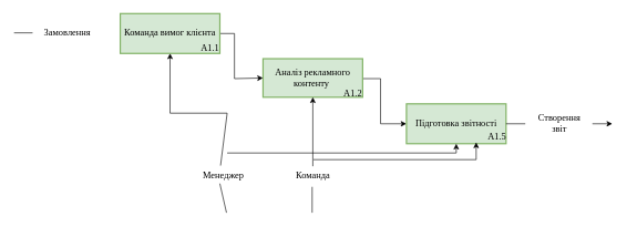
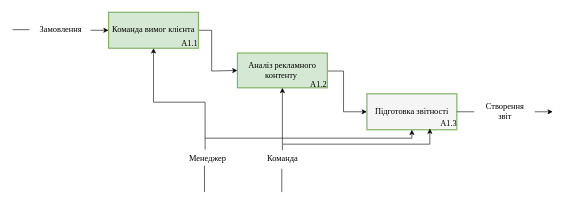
  <mxCell id="0" />
  <mxCell id="1" parent="0" />
  <mxCell id="2" style="edgeStyle=orthogonalEdgeStyle;rounded=0;orthogonalLoop=1;jettySize=auto;html=1;exitX=1;exitY=0.5;exitDx=0;exitDy=0;entryX=0;entryY=0.5;entryDx=0;entryDy=0;" parent="1" source="3" target="9" edge="1"><mxGeometry relative="1" as="geometry"><mxPoint x="351" y="120" as="targetPoint" /><Array as="points"><mxPoint x="352" y="50" /><mxPoint x="352" y="118" /></Array></mxGeometry></mxCell>
  <mxCell id="3" value="Команда вимог клієнта" style="rounded=0;whiteSpace=wrap;html=1;fontSize=14;fillColor=#d5e8d4;strokeColor=#82b366;strokeWidth=2;fontFamily=Georgia;" parent="1" vertex="1"><mxGeometry x="180" y="20" width="150" height="60" as="geometry" /></mxCell>
+ <mxCell id="4" value="" style="endArrow=classic;html=1;rounded=0;entryX=0;entryY=0.5;entryDx=0;entryDy=0;" parent="1" source="5" target="3" edge="1"><mxGeometry width="50" height="50" relative="1" as="geometry"><mxPoint x="80" y="49.5" as="sourcePoint" /><mxPoint x="150" y="49.5" as="targetPoint" /></mxGeometry></mxCell>
  <mxCell id="5" value="Замовлення" style="text;html=1;align=center;verticalAlign=middle;resizable=0;points=[];autosize=1;strokeColor=none;fillColor=none;fontSize=14;fontFamily=Georgia;" parent="1" vertex="1"><mxGeometry x="50" y="35" width="100" height="30" as="geometry" /></mxCell>
  <mxCell id="6" value="" style="endArrow=none;html=1;rounded=0;entryX=-0.02;entryY=0.467;entryDx=0;entryDy=0;entryPerimeter=0;" parent="1" target="5" edge="1"><mxGeometry width="50" height="50" relative="1" as="geometry"><mxPoint x="20" y="49" as="sourcePoint" /><mxPoint y="49.5" as="targetPoint" x="10" /></mxGeometry></mxCell>
  <mxCell id="7" value="А1.1" style="text;html=1;align=center;verticalAlign=middle;resizable=0;points=[];autosize=1;strokeColor=none;fillColor=none;fontFamily=Georgia;fontSize=14;" parent="1" vertex="1"><mxGeometry x="290" y="58" width="50" height="30" as="geometry" /></mxCell>
  <mxCell id="8" style="edgeStyle=orthogonalEdgeStyle;rounded=0;orthogonalLoop=1;jettySize=auto;html=1;exitX=1;exitY=0.5;exitDx=0;exitDy=0;entryX=0;entryY=0.5;entryDx=0;entryDy=0;" parent="1" source="9" target="12" edge="1"><mxGeometry relative="1" as="geometry"><mxPoint x="571" y="190" as="targetPoint" /><Array as="points"><mxPoint x="572" y="118" /><mxPoint x="572" y="186" /></Array></mxGeometry></mxCell>
  <mxCell id="9" value="Аналіз рекламного контенту&amp;nbsp;" style="rounded=0;whiteSpace=wrap;html=1;fontSize=14;fillColor=#d5e8d4;strokeColor=#82b366;strokeWidth=2;fontFamily=Georgia;align=center;" parent="1" vertex="1"><mxGeometry x="395" y="88" width="150" height="58" as="geometry" /></mxCell>
  <mxCell id="10" value="А1.2" style="text;html=1;align=center;verticalAlign=middle;resizable=0;points=[];autosize=1;strokeColor=none;fillColor=none;fontFamily=Georgia;fontSize=14;" parent="1" vertex="1"><mxGeometry x="505" y="126" width="50" height="30" as="geometry" /></mxCell>
  <mxCell id="11" style="edgeStyle=orthogonalEdgeStyle;rounded=0;orthogonalLoop=1;jettySize=auto;html=1;exitX=1;exitY=0.5;exitDx=0;exitDy=0;" parent="1" source="17" edge="1"><mxGeometry relative="1" as="geometry"><mxPoint x="921" y="186" as="targetPoint" /></mxGeometry></mxCell>
- <mxCell id="12" value="Підготовка звітності" style="rounded=0;whiteSpace=wrap;html=1;fontSize=14;fillColor=#d5e8d4;strokeColor=#82b366;strokeWidth=2;fontFamily=Georgia;" parent="1" vertex="1"><mxGeometry x="611" y="156" width="150" height="60" as="geometry" /></mxCell>
- <mxCell id="13" value="А1.5" style="text;html=1;align=center;verticalAlign=middle;resizable=0;points=[];autosize=1;strokeColor=none;fillColor=none;fontFamily=Georgia;fontSize=14;" parent="1" vertex="1"><mxGeometry x="722" y="192" width="50" height="30" as="geometry" /></mxCell>
- <mxCell id="14" value="Менеджер" style="text;html=1;align=center;verticalAlign=middle;resizable=0;points=[];autosize=1;strokeColor=none;fillColor=none;fontFamily=Georgia;fontSize=14;" parent="1" vertex="1"><mxGeometry x="290" y="250" width="90" height="30" as="geometry" /></mxCell>
+ <mxCell id="12" value="Підготовка звітності" style="rounded=0;whiteSpace=wrap;html=1;fontSize=14;fillColor=#f5f5f5;strokeColor=#82b366;strokeWidth=2;fontFamily=Georgia;" parent="1" vertex="1"><mxGeometry x="611" y="156" width="150" height="60" as="geometry" /></mxCell>
+ <mxCell id="13" value="А1.3" style="text;html=1;align=center;verticalAlign=middle;resizable=0;points=[];autosize=1;strokeColor=none;fillColor=none;fontFamily=Georgia;fontSize=14;" parent="1" vertex="1"><mxGeometry x="722" y="192" width="50" height="30" as="geometry" /></mxCell>
+ <mxCell id="14" value="Менеджер" style="text;html=1;align=center;verticalAlign=middle;resizable=0;points=[];autosize=1;strokeColor=none;fillColor=none;fontFamily=Georgia;fontSize=14;" parent="1" vertex="1"><mxGeometry x="300" y="250" width="90" height="30" as="geometry" /></mxCell>
  <mxCell id="15" value="" style="endArrow=classic;html=1;rounded=0;entryX=0.5;entryY=1;entryDx=0;entryDy=0;exitX=0.456;exitY=-0.033;exitDx=0;exitDy=0;exitPerimeter=0;" parent="1" source="14" target="3" edge="1"><mxGeometry width="50" height="50" relative="1" as="geometry"><mxPoint x="341" y="220" as="sourcePoint" /><mxPoint x="241" y="190" as="targetPoint" /><Array as="points"><mxPoint x="341" y="170" /><mxPoint x="255" y="170" /></Array></mxGeometry></mxCell>
  <mxCell id="16" value="" style="endArrow=none;html=1;rounded=0;entryX=0.444;entryY=0.867;entryDx=0;entryDy=0;entryPerimeter=0;" parent="1" target="14" edge="1"><mxGeometry width="50" height="50" relative="1" as="geometry"><mxPoint x="340" y="320" as="sourcePoint" /><mxPoint x="340" y="310" as="targetPoint" /></mxGeometry></mxCell>
  <mxCell id="17" value="Створення&lt;div&gt;звіт&lt;/div&gt;" style="text;html=1;align=center;verticalAlign=middle;resizable=0;points=[];autosize=1;strokeColor=none;fillColor=none;fontSize=14;fontFamily=Georgia;" parent="1" vertex="1"><mxGeometry x="791" y="161" width="100" height="50" as="geometry" /></mxCell>
  <mxCell id="18" value="" style="endArrow=none;html=1;rounded=0;exitX=1;exitY=0.5;exitDx=0;exitDy=0;entryX=-0.01;entryY=0.5;entryDx=0;entryDy=0;entryPerimeter=0;" parent="1" source="12" target="17" edge="1"><mxGeometry width="50" height="50" relative="1" as="geometry"><mxPoint x="791" y="185.51" as="sourcePoint" /><mxPoint x="859" y="185.5" as="targetPoint" /></mxGeometry></mxCell>
  <mxCell id="19" value="" style="endArrow=classic;html=1;rounded=0;entryX=0.5;entryY=1;entryDx=0;entryDy=0;" parent="1" source="20" target="9" edge="1"><mxGeometry width="50" height="50" relative="1" as="geometry"><mxPoint x="470" y="320" as="sourcePoint" /><mxPoint x="513" y="270" as="targetPoint" /></mxGeometry></mxCell>
  <mxCell id="20" value="Команда" style="text;html=1;align=center;verticalAlign=middle;resizable=0;points=[];autosize=1;strokeColor=none;fillColor=none;fontFamily=Georgia;fontSize=14;" parent="1" vertex="1"><mxGeometry x="430" y="250" width="80" height="30" as="geometry" /></mxCell>
  <mxCell id="21" value="" style="endArrow=none;html=1;rounded=0;entryX=0.488;entryY=1.033;entryDx=0;entryDy=0;entryPerimeter=0;" parent="1" target="20" edge="1"><mxGeometry width="50" height="50" relative="1" as="geometry"><mxPoint x="469" y="320" as="sourcePoint" /><mxPoint x="469.5" y="280" as="targetPoint" /></mxGeometry></mxCell>
  <mxCell id="22" value="" style="endArrow=classic;html=1;rounded=0;entryX=0.5;entryY=1;entryDx=0;entryDy=0;" parent="1" target="12" edge="1"><mxGeometry width="50" height="50" relative="1" as="geometry"><mxPoint x="341" y="230" as="sourcePoint" /><mxPoint x="681" y="230" as="targetPoint" /><Array as="points"><mxPoint x="686" y="230" /></Array></mxGeometry></mxCell>
  <mxCell id="23" value="" style="endArrow=classic;html=1;rounded=0;entryX=0.7;entryY=0.967;entryDx=0;entryDy=0;entryPerimeter=0;" parent="1" target="12" edge="1"><mxGeometry width="50" height="50" relative="1" as="geometry"><mxPoint x="471" y="240" as="sourcePoint" /><mxPoint x="721" y="240" as="targetPoint" /><Array as="points"><mxPoint x="716" y="240" /></Array></mxGeometry></mxCell>
